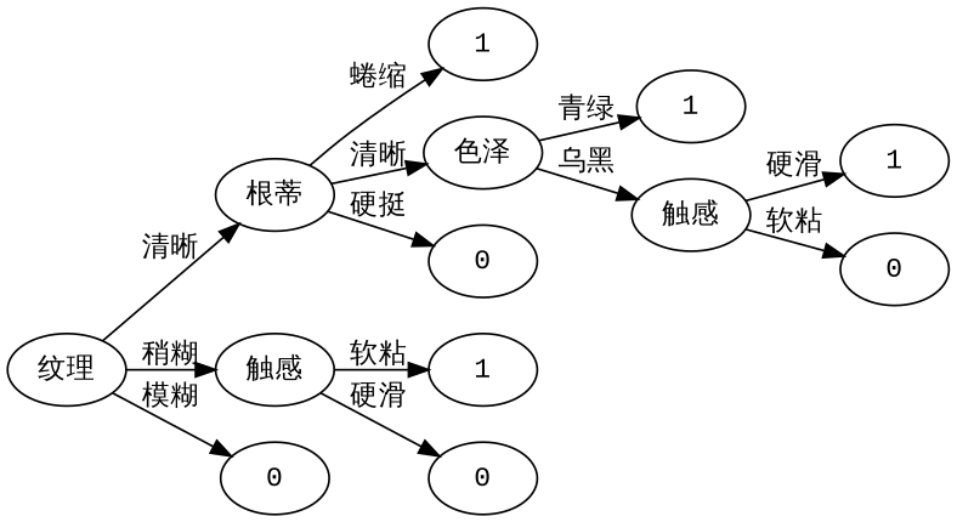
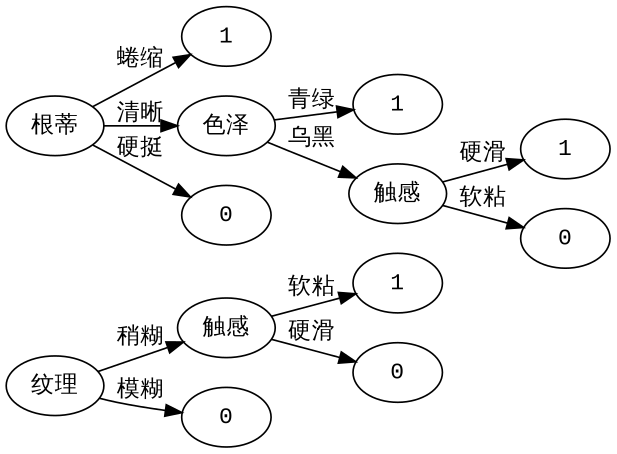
  digraph {
    fontname="Liberation Mono"
    rankdir=LR
    ranksep=0
    node [fontname="Liberation Mono"]
    edge [fontname="Liberation Mono"]
    n1 [label="纹理"]
    n2 [label="根蒂"]
    n3 [label="触感"]
    n4 [label=0]
    n5 [label=1]
    n6 [label="色泽"]
    n7 [label=0]
    n8 [label=1]
    n9 [label=0]
    n10 [label=1]
    n11 [label="触感"]
    n12 [label=1]
    n13 [label=0]
-   n1 -> n2 [label="清晰"]
    n1 -> n3 [label="稍糊"]
    n1 -> n4 [label="模糊"]
    n2 -> n5 [label="蜷缩"]
    n2 -> n6 [label="清晰"]
    n2 -> n7 [label="硬挺"]
    n3 -> n8 [label="软粘"]
    n3 -> n9 [label="硬滑"]
    n6 -> n10 [label="青绿"]
    n6 -> n11 [label="乌黑"]
    n11 -> n12 [label="硬滑"]
    n11 -> n13 [label="软粘"]
  }
